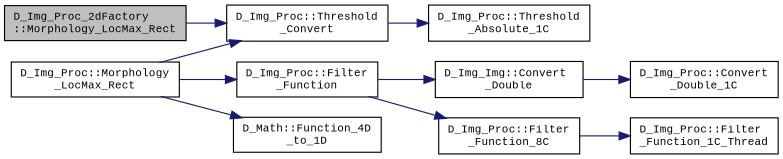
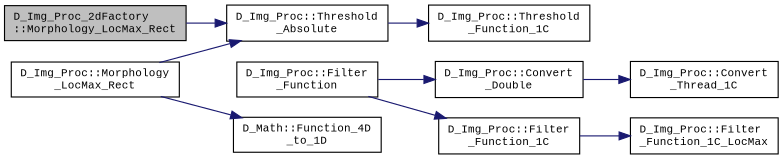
  digraph {
    fontname="Liberation Mono"
    rankdir=LR
    node [color=black fillcolor=white fontname="Liberation Mono" fontsize=10 shape=record style=filled]
    edge [color=midnightblue fontname="Liberation Mono" fontsize=10 labelfontname=Helvetica labelfontsize=10 style=solid]
    n1 [fillcolor=grey75 fontcolor=black height=0.2 label="D_Img_Proc_2dFactory\l::Morphology_LocMax_Rect" width=0.4]
-   n2 [height=0.2 label="D_Img_Proc::Threshold\l_Convert" width=0.4]
+   n2 [height=0.2 label="D_Img_Proc::Threshold\l_Absolute" width=0.4]
    n3 [height=0.2 label="D_Img_Proc::Morphology\l_LocMax_Rect" width=0.4]
    n4 [height=0.2 label="D_Img_Proc::Filter\l_Function" width=0.4]
    n5 [height=0.2 label="D_Math::Function_4D\l_to_1D" width=0.4]
-   n6 [height=0.2 label="D_Img_Img::Convert\l_Double" width=0.4]
-   n7 [height=0.2 label="D_Img_Proc::Filter\l_Function_8C" width=0.4]
-   n8 [height=0.2 label="D_Img_Proc::Threshold\l_Absolute_1C" width=0.4]
-   n9 [height=0.2 label="D_Img_Proc::Convert\l_Double_1C" width=0.4]
-   n10 [height=0.2 label="D_Img_Proc::Filter\l_Function_1C_Thread" width=0.4]
+   n6 [height=0.2 label="D_Img_Proc::Convert\l_Double" width=0.4]
+   n7 [height=0.2 label="D_Img_Proc::Filter\l_Function_1C" width=0.4]
+   n8 [height=0.2 label="D_Img_Proc::Threshold\l_Function_1C" width=0.4]
+   n9 [height=0.2 label="D_Img_Proc::Convert\l_Thread_1C" width=0.4]
+   n10 [height=0.2 label="D_Img_Proc::Filter\l_Function_1C_LocMax" width=0.4]
    n1 -> n2
    n2 -> n8
    n3 -> n2
-   n3 -> n4
    n3 -> n5
    n4 -> n6
    n4 -> n7
    n6 -> n9
    n7 -> n10
  }
